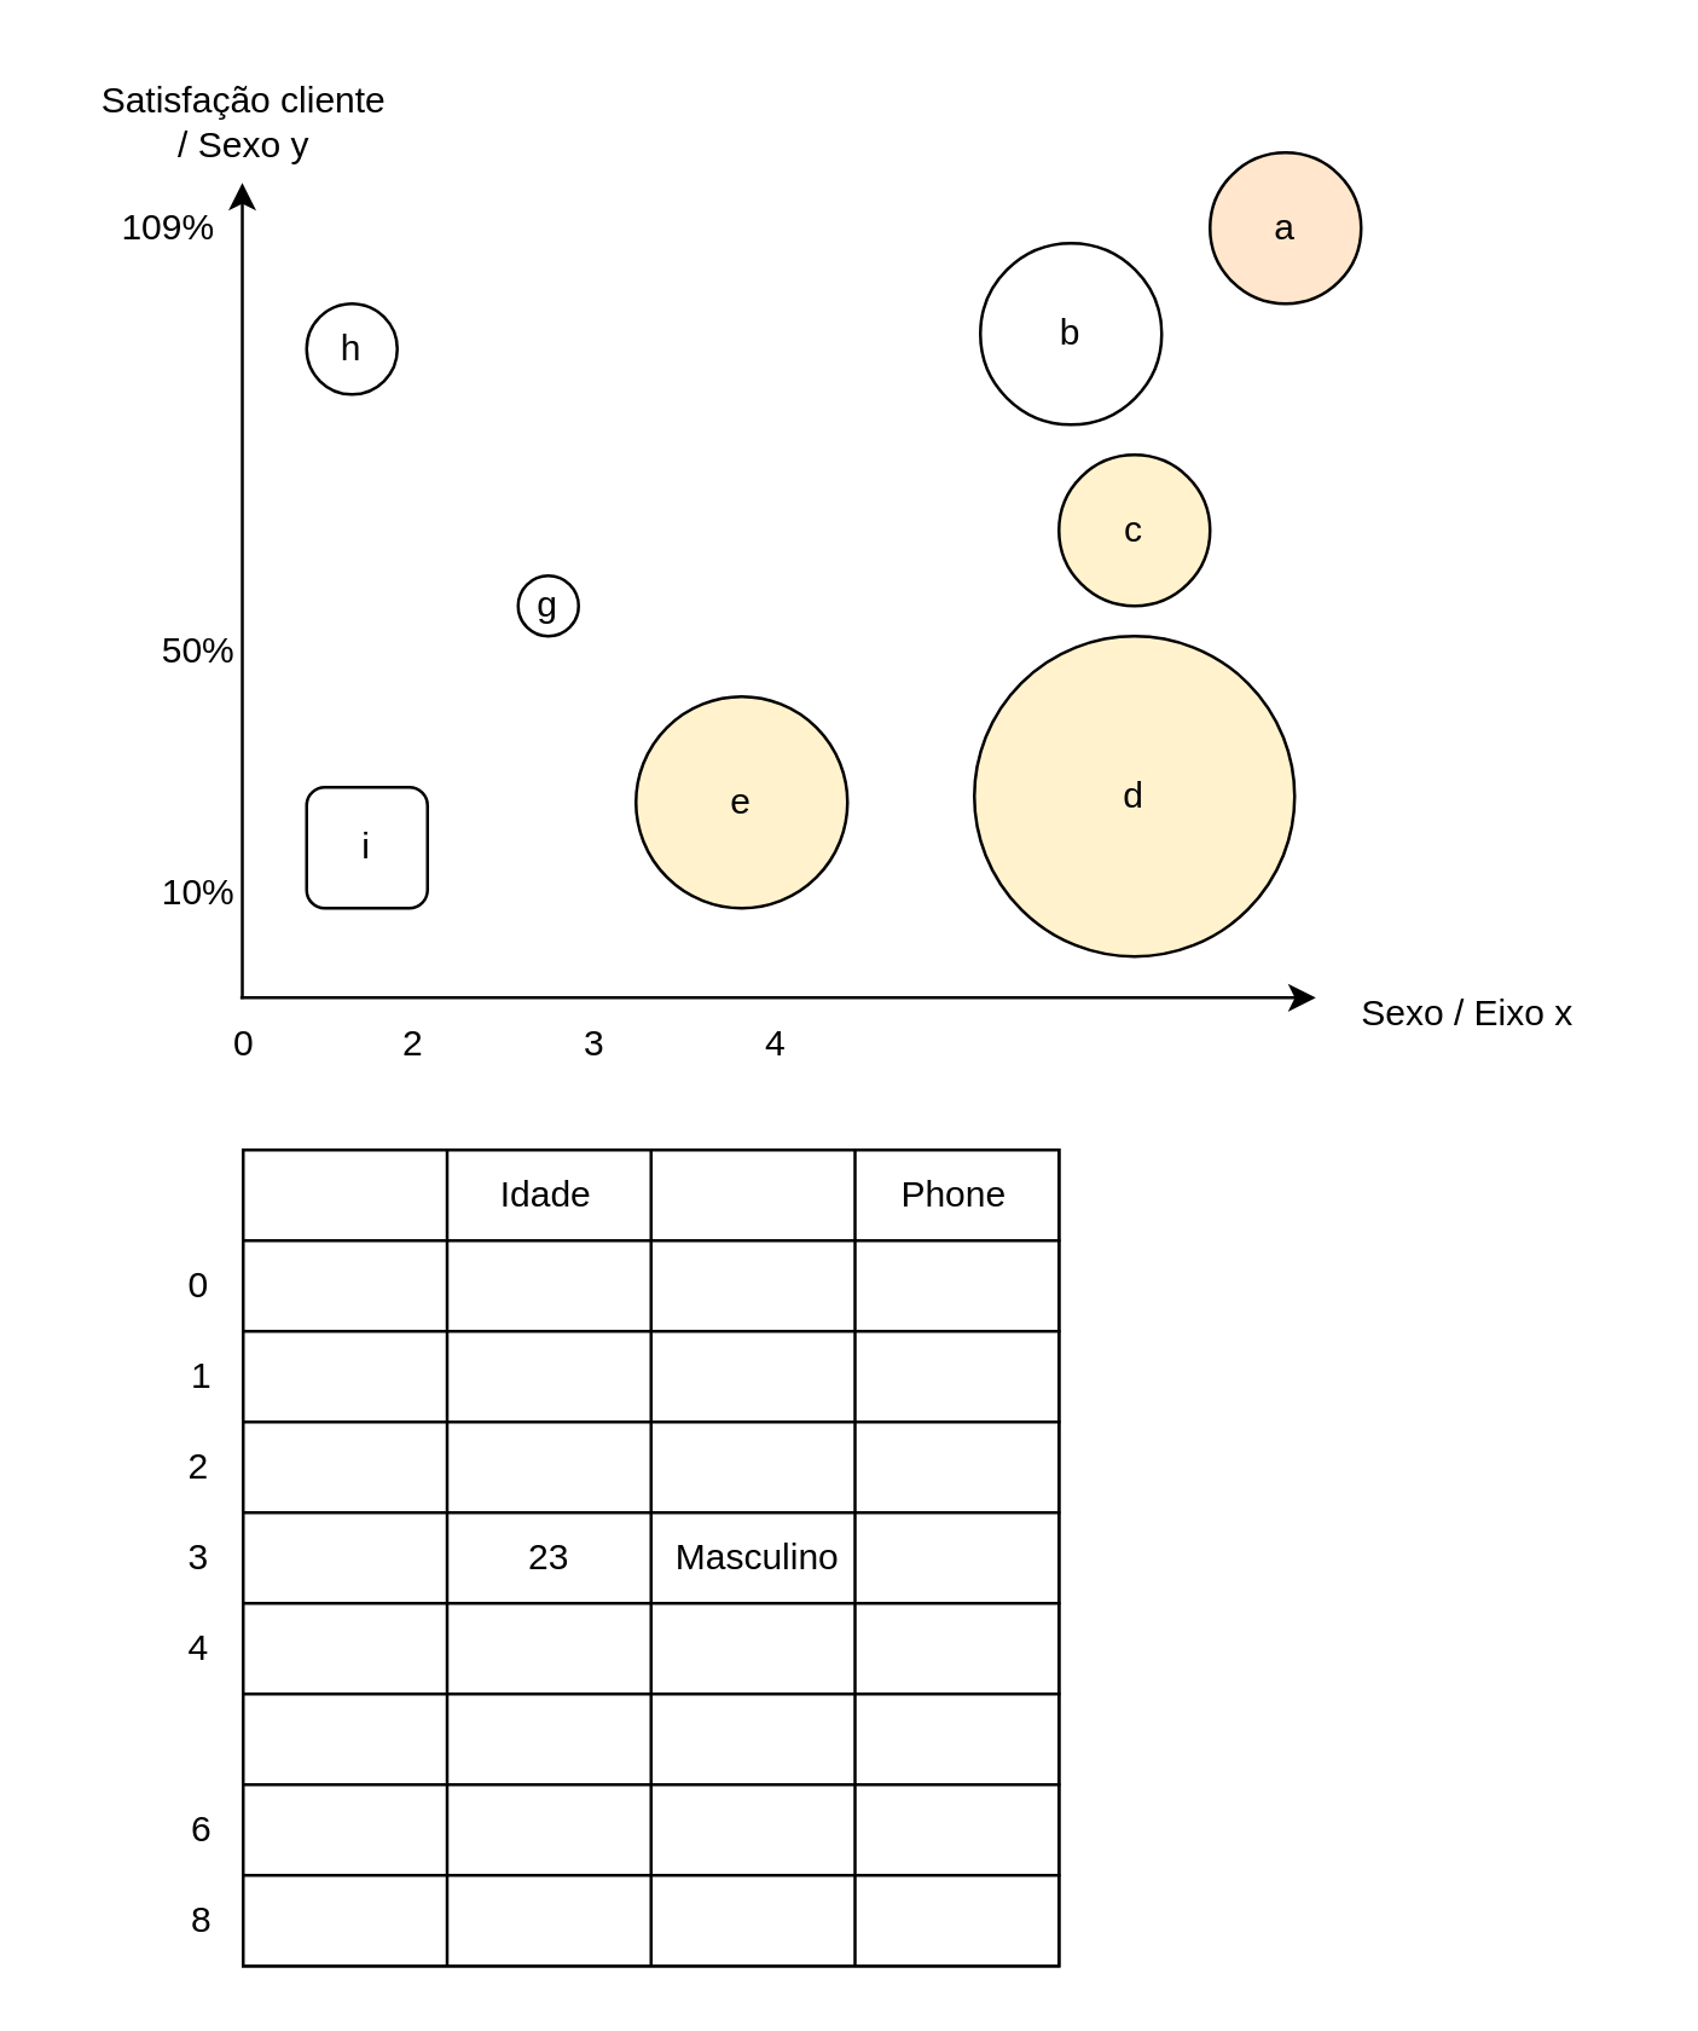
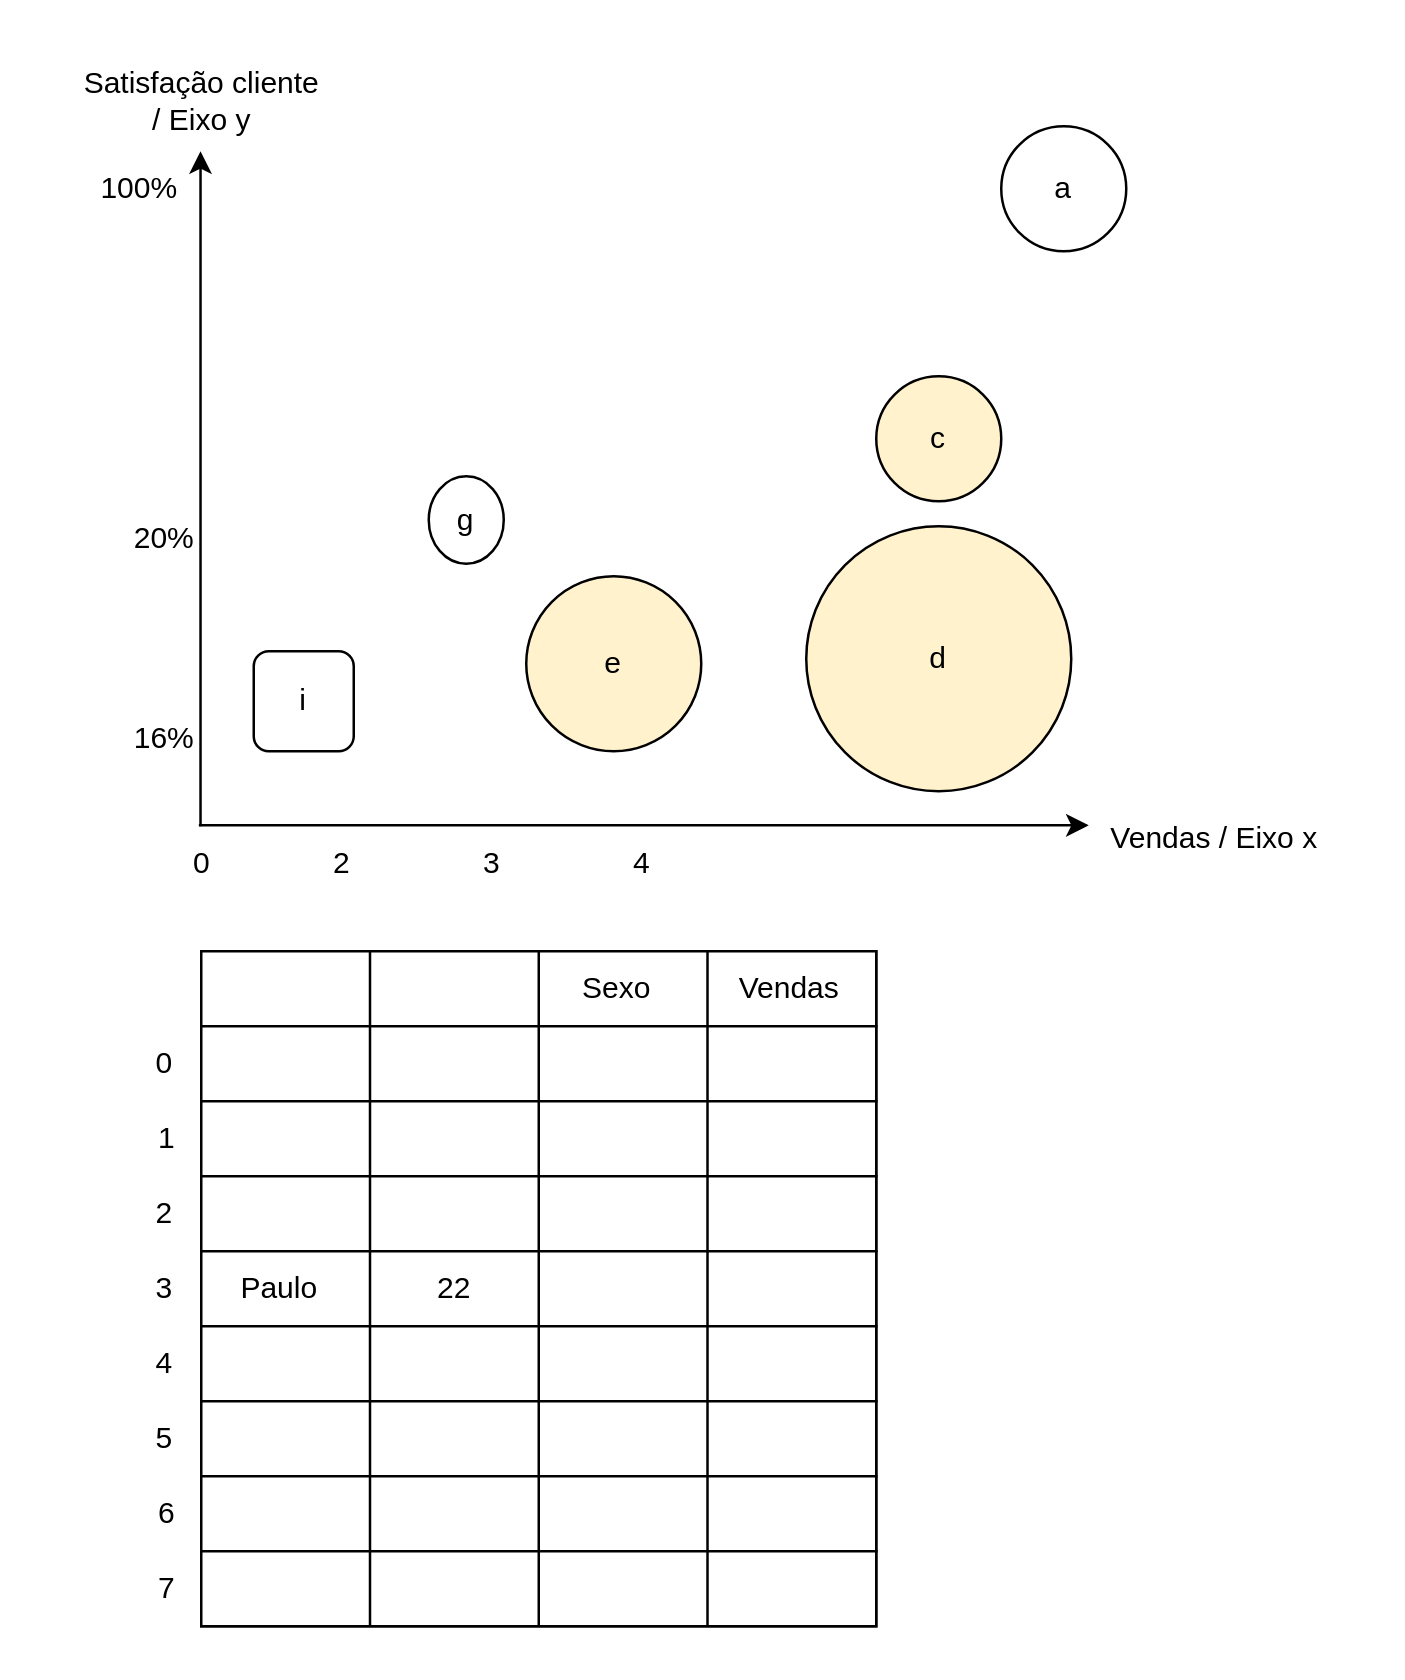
  <mxCell id="0" />
  <mxCell id="1" parent="0" />
  <mxCell id="2" value="" style="endArrow=classic;html=1;exitX=0.468;exitY=-0.012;exitDx=0;exitDy=0;exitPerimeter=0;" edge="1" parent="1" source="3"><mxGeometry width="50" height="50" relative="1" as="geometry"><mxPoint x="85" y="330" as="sourcePoint" /><mxPoint x="435" y="329.64" as="targetPoint" /></mxGeometry></mxCell>
  <mxCell id="3" value="0" style="text;html=1;align=center;verticalAlign=middle;resizable=0;points=[];autosize=1;strokeColor=none;fillColor=none;" vertex="1" parent="1"><mxGeometry x="65" y="330" width="30" height="30" as="geometry" /></mxCell>
  <mxCell id="4" value="2" style="text;html=1;align=center;verticalAlign=middle;resizable=0;points=[];autosize=1;strokeColor=none;fillColor=none;" vertex="1" parent="1"><mxGeometry x="121" y="330" width="30" height="30" as="geometry" /></mxCell>
  <mxCell id="5" value="3" style="text;html=1;align=center;verticalAlign=middle;resizable=0;points=[];autosize=1;strokeColor=none;fillColor=none;" vertex="1" parent="1"><mxGeometry x="181" y="330" width="30" height="30" as="geometry" /></mxCell>
  <mxCell id="6" value="4" style="text;html=1;align=center;verticalAlign=middle;resizable=0;points=[];autosize=1;strokeColor=none;fillColor=none;" vertex="1" parent="1"><mxGeometry x="241" y="330" width="30" height="30" as="geometry" /></mxCell>
- <mxCell id="7" value="Sexo / Eixo x" style="text;html=1;align=center;verticalAlign=middle;resizable=0;points=[];autosize=1;strokeColor=none;fillColor=none;" vertex="1" parent="1"><mxGeometry x="430" y="320" width="110" height="30" as="geometry" /></mxCell>
+ <mxCell id="7" value="Vendas / Eixo x" style="text;html=1;align=center;verticalAlign=middle;resizable=0;points=[];autosize=1;strokeColor=none;fillColor=none;" vertex="1" parent="1"><mxGeometry x="430" y="320" width="110" height="30" as="geometry" /></mxCell>
  <mxCell id="8" value="" style="endArrow=classic;html=1;" edge="1" parent="1"><mxGeometry width="50" height="50" relative="1" as="geometry"><mxPoint x="79.71" y="330" as="sourcePoint" /><mxPoint x="79.71" y="60" as="targetPoint" /></mxGeometry></mxCell>
- <mxCell id="9" value="Satisfação cliente &lt;br&gt;/ Sexo y" style="text;html=1;align=center;verticalAlign=middle;resizable=0;points=[];autosize=1;strokeColor=none;fillColor=none;" vertex="1" parent="1"><mxGeometry x="20" y="20" width="120" height="40" as="geometry" /></mxCell>
- <mxCell id="10" value="10%" style="text;html=1;align=center;verticalAlign=middle;resizable=0;points=[];autosize=1;strokeColor=none;fillColor=none;" vertex="1" parent="1"><mxGeometry x="40" y="280" width="50" height="30" as="geometry" /></mxCell>
- <mxCell id="11" value="50%" style="text;html=1;align=center;verticalAlign=middle;resizable=0;points=[];autosize=1;strokeColor=none;fillColor=none;" vertex="1" parent="1"><mxGeometry x="40" y="200" width="50" height="30" as="geometry" /></mxCell>
- <mxCell id="12" value="109%" style="text;html=1;align=center;verticalAlign=middle;resizable=0;points=[];autosize=1;strokeColor=none;fillColor=none;" vertex="1" parent="1"><mxGeometry x="30" y="60" width="50" height="30" as="geometry" /></mxCell>
- <mxCell id="13" value="a" style="ellipse;whiteSpace=wrap;html=1;aspect=fixed;fillColor=#ffe6cc;" vertex="1" parent="1"><mxGeometry x="400" y="50" width="50" height="50" as="geometry" /></mxCell>
- <mxCell id="14" value="b" style="ellipse;whiteSpace=wrap;html=1;aspect=fixed;" vertex="1" parent="1"><mxGeometry x="324" y="80" width="60" height="60" as="geometry" /></mxCell>
+ <mxCell id="9" value="Satisfação cliente &lt;br&gt;/ Eixo y" style="text;html=1;align=center;verticalAlign=middle;resizable=0;points=[];autosize=1;strokeColor=none;fillColor=none;" vertex="1" parent="1"><mxGeometry x="20" y="20" width="120" height="40" as="geometry" /></mxCell>
+ <mxCell id="10" value="16%" style="text;html=1;align=center;verticalAlign=middle;resizable=0;points=[];autosize=1;strokeColor=none;fillColor=none;" vertex="1" parent="1"><mxGeometry x="40" y="280" width="50" height="30" as="geometry" /></mxCell>
+ <mxCell id="11" value="20%" style="text;html=1;align=center;verticalAlign=middle;resizable=0;points=[];autosize=1;strokeColor=none;fillColor=none;" vertex="1" parent="1"><mxGeometry x="40" y="200" width="50" height="30" as="geometry" /></mxCell>
+ <mxCell id="12" value="100%" style="text;html=1;align=center;verticalAlign=middle;resizable=0;points=[];autosize=1;strokeColor=none;fillColor=none;" vertex="1" parent="1"><mxGeometry x="30" y="60" width="50" height="30" as="geometry" /></mxCell>
+ <mxCell id="13" value="a" style="ellipse;whiteSpace=wrap;html=1;aspect=fixed;" vertex="1" parent="1"><mxGeometry x="400" y="50" width="50" height="50" as="geometry" /></mxCell>
  <mxCell id="15" value="c" style="ellipse;whiteSpace=wrap;html=1;aspect=fixed;fillColor=#fff2cc;" vertex="1" parent="1"><mxGeometry x="350" y="150" width="50" height="50" as="geometry" /></mxCell>
- <mxCell id="16" value="g" style="ellipse;whiteSpace=wrap;html=1;aspect=fixed;" vertex="1" parent="1"><mxGeometry x="171" y="190" width="20" height="20" as="geometry" /></mxCell>
+ <mxCell id="16" value="g" style="ellipse;whiteSpace=wrap;html=1;aspect=fixed;" vertex="1" parent="1"><mxGeometry x="171" y="190" width="30" height="35" as="geometry" /></mxCell>
  <mxCell id="17" value="i" style="whiteSpace=wrap;html=1;aspect=fixed;rounded=1;" vertex="1" parent="1"><mxGeometry x="101" y="260" width="40" height="40" as="geometry" /></mxCell>
- <mxCell id="18" value="h" style="ellipse;whiteSpace=wrap;html=1;aspect=fixed;" vertex="1" parent="1"><mxGeometry x="101" y="100" width="30" height="30" as="geometry" /></mxCell>
  <mxCell id="19" value="e" style="ellipse;whiteSpace=wrap;html=1;aspect=fixed;fillColor=#fff2cc;" vertex="1" parent="1"><mxGeometry x="210" y="230" width="70" height="70" as="geometry" /></mxCell>
  <mxCell id="20" value="d" style="ellipse;whiteSpace=wrap;html=1;aspect=fixed;fillColor=#fff2cc;" vertex="1" parent="1"><mxGeometry x="322" y="210" width="106" height="106" as="geometry" /></mxCell>
  <mxCell id="21" value="" style="rounded=0;whiteSpace=wrap;html=1;" vertex="1" parent="1"><mxGeometry x="80" y="380" width="270" height="270" as="geometry" /></mxCell>
  <mxCell id="22" value="" style="rounded=0;whiteSpace=wrap;html=1;" vertex="1" parent="1"><mxGeometry x="80" y="380" width="270" height="30" as="geometry" /></mxCell>
  <mxCell id="23" value="" style="rounded=0;whiteSpace=wrap;html=1;" vertex="1" parent="1"><mxGeometry x="80" y="410" width="270" height="30" as="geometry" /></mxCell>
  <mxCell id="24" value="" style="rounded=0;whiteSpace=wrap;html=1;" vertex="1" parent="1"><mxGeometry x="80" y="440" width="270" height="30" as="geometry" /></mxCell>
  <mxCell id="25" value="" style="rounded=0;whiteSpace=wrap;html=1;" vertex="1" parent="1"><mxGeometry x="80" y="470" width="270" height="30" as="geometry" /></mxCell>
  <mxCell id="26" value="" style="rounded=0;whiteSpace=wrap;html=1;" vertex="1" parent="1"><mxGeometry x="80" y="500" width="270" height="30" as="geometry" /></mxCell>
  <mxCell id="27" value="" style="rounded=0;whiteSpace=wrap;html=1;" vertex="1" parent="1"><mxGeometry x="80" y="530" width="270" height="30" as="geometry" /></mxCell>
  <mxCell id="28" value="" style="rounded=0;whiteSpace=wrap;html=1;" vertex="1" parent="1"><mxGeometry x="80" y="560" width="270" height="30" as="geometry" /></mxCell>
  <mxCell id="29" value="" style="rounded=0;whiteSpace=wrap;html=1;" vertex="1" parent="1"><mxGeometry x="80" y="590" width="270" height="30" as="geometry" /></mxCell>
  <mxCell id="30" value="" style="rounded=0;whiteSpace=wrap;html=1;" vertex="1" parent="1"><mxGeometry x="80" y="620" width="270" height="30" as="geometry" /></mxCell>
  <mxCell id="31" value="" style="endArrow=none;html=1;entryX=0.25;entryY=0;entryDx=0;entryDy=0;exitX=0.25;exitY=1;exitDx=0;exitDy=0;" edge="1" parent="1" source="30" target="22"><mxGeometry width="50" height="50" relative="1" as="geometry"><mxPoint x="290" y="560" as="sourcePoint" /><mxPoint x="340" y="510" as="targetPoint" /></mxGeometry></mxCell>
  <mxCell id="32" value="" style="endArrow=none;html=1;exitX=0.5;exitY=1;exitDx=0;exitDy=0;entryX=0.5;entryY=0;entryDx=0;entryDy=0;" edge="1" parent="1" source="30" target="22"><mxGeometry width="50" height="50" relative="1" as="geometry"><mxPoint x="230" y="650" as="sourcePoint" /><mxPoint x="230" y="380" as="targetPoint" /></mxGeometry></mxCell>
  <mxCell id="33" value="" style="endArrow=none;html=1;exitX=0.75;exitY=1;exitDx=0;exitDy=0;entryX=0.75;entryY=0;entryDx=0;entryDy=0;" edge="1" parent="1" source="30" target="22"><mxGeometry width="50" height="50" relative="1" as="geometry"><mxPoint x="225" y="660" as="sourcePoint" /><mxPoint x="225" y="390" as="targetPoint" /></mxGeometry></mxCell>
- <mxCell id="34" value="Idade" style="text;html=1;align=center;verticalAlign=middle;resizable=0;points=[];autosize=1;strokeColor=none;fillColor=none;" vertex="1" parent="1"><mxGeometry x="155" y="380" width="50" height="30" as="geometry" /></mxCell>
- <mxCell id="36" value="Phone" style="text;html=1;align=center;verticalAlign=middle;resizable=0;points=[];autosize=1;strokeColor=none;fillColor=none;" vertex="1" parent="1"><mxGeometry x="285" y="380" width="60" height="30" as="geometry" /></mxCell>
+ <mxCell id="35" value="Sexo" style="text;html=1;align=center;verticalAlign=middle;resizable=0;points=[];autosize=1;strokeColor=none;fillColor=none;" vertex="1" parent="1"><mxGeometry x="221" y="380" width="50" height="30" as="geometry" /></mxCell>
+ <mxCell id="36" value="Vendas" style="text;html=1;align=center;verticalAlign=middle;resizable=0;points=[];autosize=1;strokeColor=none;fillColor=none;" vertex="1" parent="1"><mxGeometry x="285" y="380" width="60" height="30" as="geometry" /></mxCell>
  <mxCell id="37" value="0" style="text;html=1;align=center;verticalAlign=middle;resizable=0;points=[];autosize=1;strokeColor=none;fillColor=none;" vertex="1" parent="1"><mxGeometry x="50" y="410" width="30" height="30" as="geometry" /></mxCell>
  <mxCell id="38" value="1" style="text;html=1;align=center;verticalAlign=middle;resizable=0;points=[];autosize=1;strokeColor=none;fillColor=none;" vertex="1" parent="1"><mxGeometry x="51" y="440" width="30" height="30" as="geometry" /></mxCell>
  <mxCell id="39" value="2" style="text;html=1;align=center;verticalAlign=middle;resizable=0;points=[];autosize=1;strokeColor=none;fillColor=none;" vertex="1" parent="1"><mxGeometry x="50" y="470" width="30" height="30" as="geometry" /></mxCell>
  <mxCell id="40" value="3" style="text;html=1;align=center;verticalAlign=middle;resizable=0;points=[];autosize=1;strokeColor=none;fillColor=none;" vertex="1" parent="1"><mxGeometry x="50" y="500" width="30" height="30" as="geometry" /></mxCell>
  <mxCell id="41" value="4" style="text;html=1;align=center;verticalAlign=middle;resizable=0;points=[];autosize=1;strokeColor=none;fillColor=none;" vertex="1" parent="1"><mxGeometry x="50" y="530" width="30" height="30" as="geometry" /></mxCell>
+ <mxCell id="42" value="5" style="text;html=1;align=center;verticalAlign=middle;resizable=0;points=[];autosize=1;strokeColor=none;fillColor=none;" vertex="1" parent="1"><mxGeometry x="50" y="560" width="30" height="30" as="geometry" /></mxCell>
  <mxCell id="43" value="6" style="text;html=1;align=center;verticalAlign=middle;resizable=0;points=[];autosize=1;strokeColor=none;fillColor=none;" vertex="1" parent="1"><mxGeometry x="51" y="590" width="30" height="30" as="geometry" /></mxCell>
- <mxCell id="44" value="8" style="text;html=1;align=center;verticalAlign=middle;resizable=0;points=[];autosize=1;strokeColor=none;fillColor=none;" vertex="1" parent="1"><mxGeometry x="51" y="620" width="30" height="30" as="geometry" /></mxCell>
- <mxCell id="46" value="Masculino" style="text;html=1;align=center;verticalAlign=middle;resizable=0;points=[];autosize=1;strokeColor=none;fillColor=none;" vertex="1" parent="1"><mxGeometry x="210" y="500" width="80" height="30" as="geometry" /></mxCell>
- <mxCell id="47" value="23" style="text;html=1;align=center;verticalAlign=middle;resizable=0;points=[];autosize=1;strokeColor=none;fillColor=none;" vertex="1" parent="1"><mxGeometry x="161" y="500" width="40" height="30" as="geometry" /></mxCell>
+ <mxCell id="44" value="7" style="text;html=1;align=center;verticalAlign=middle;resizable=0;points=[];autosize=1;strokeColor=none;fillColor=none;" vertex="1" parent="1"><mxGeometry x="51" y="620" width="30" height="30" as="geometry" /></mxCell>
+ <mxCell id="45" value="Paulo" style="text;html=1;align=center;verticalAlign=middle;resizable=0;points=[];autosize=1;strokeColor=none;fillColor=none;" vertex="1" parent="1"><mxGeometry x="86" y="500" width="50" height="30" as="geometry" /></mxCell>
+ <mxCell id="47" value="22" style="text;html=1;align=center;verticalAlign=middle;resizable=0;points=[];autosize=1;strokeColor=none;fillColor=none;" vertex="1" parent="1"><mxGeometry x="161" y="500" width="40" height="30" as="geometry" /></mxCell>
